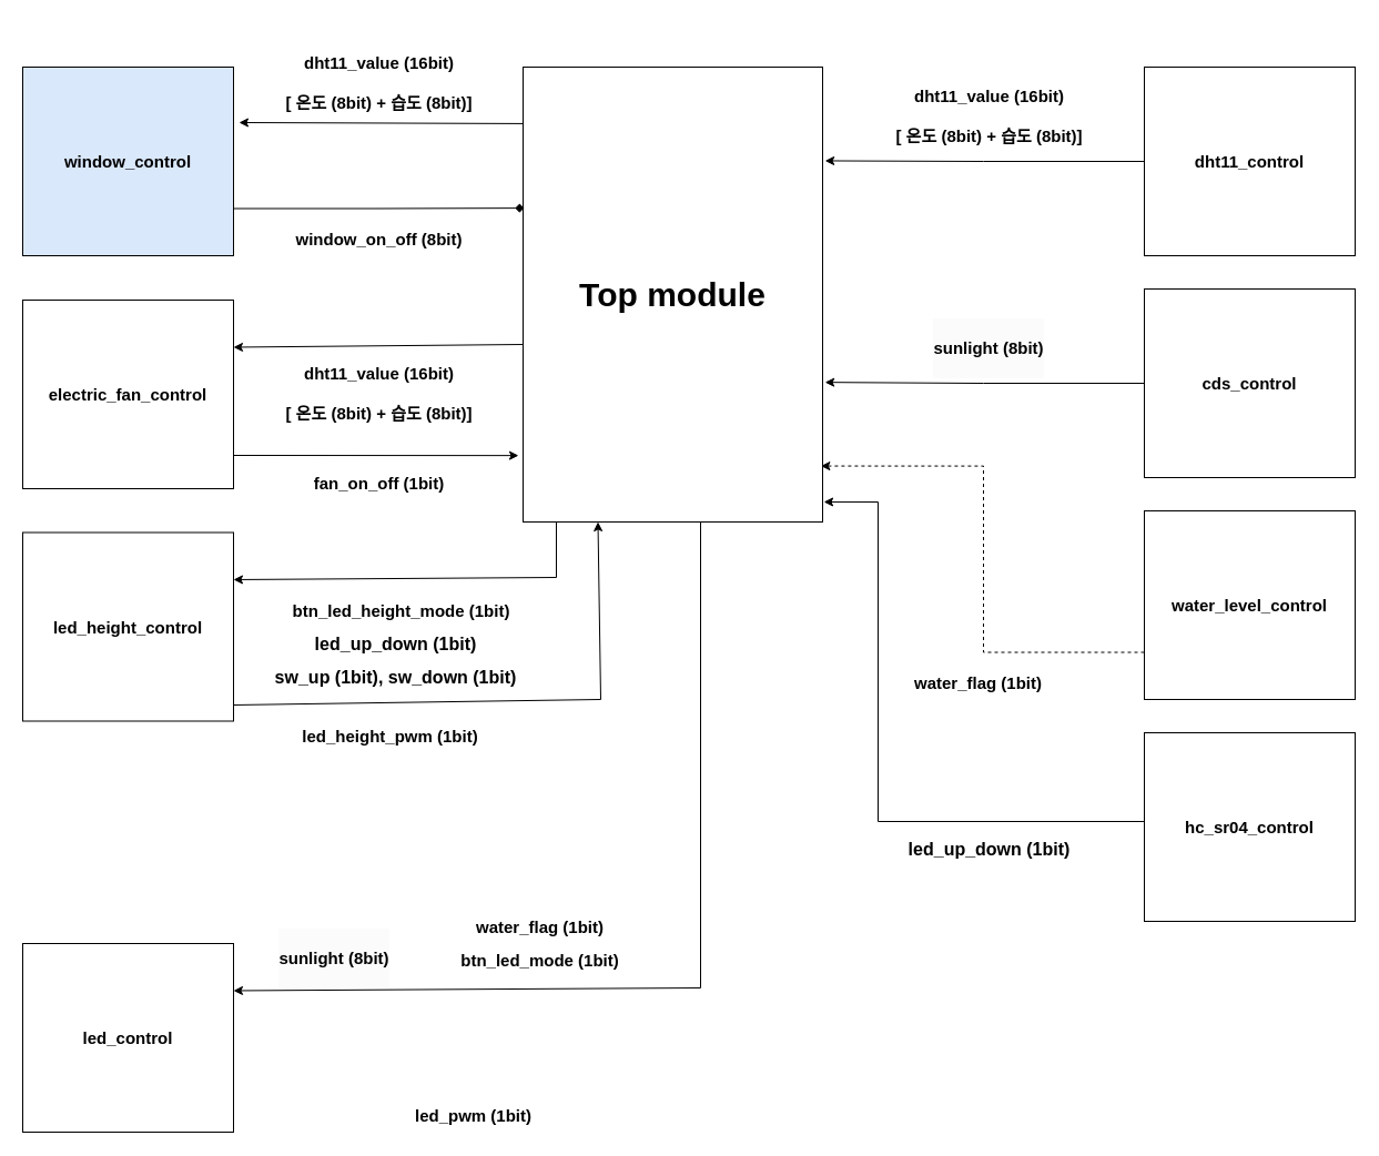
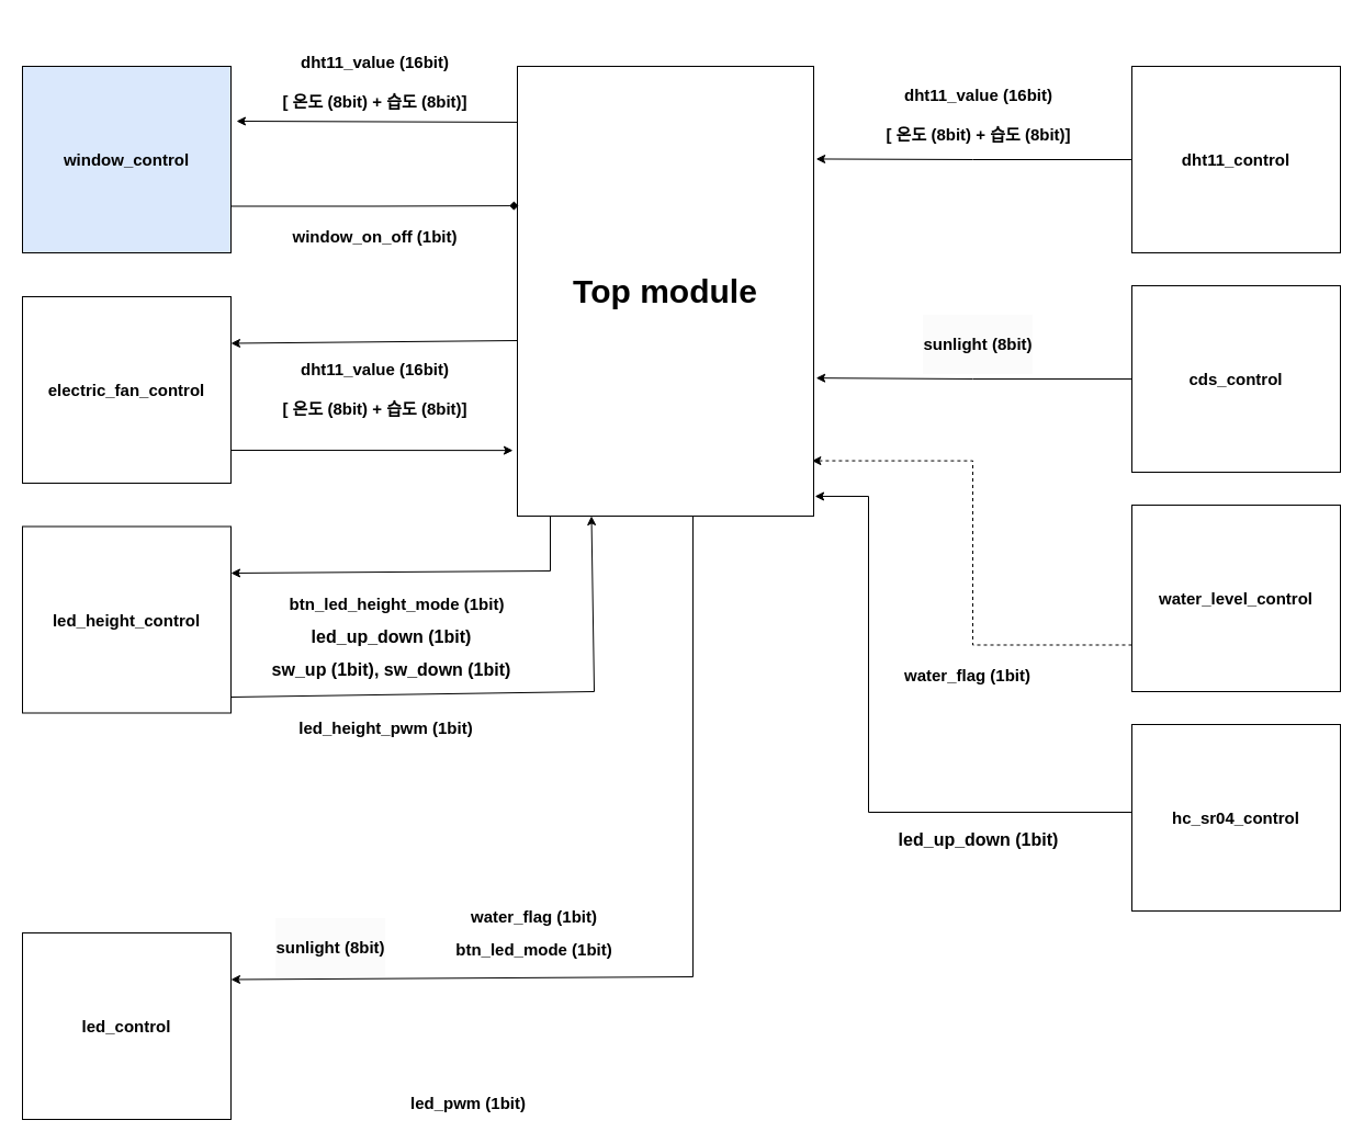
  <mxCell id="0" />
  <mxCell id="1" parent="0" />
  <mxCell id="2" value="&lt;font style=&quot;font-size: 30px;&quot;&gt;&lt;b&gt;Top module&lt;/b&gt;&lt;/font&gt;" style="rounded=0;whiteSpace=wrap;html=1;" parent="1" vertex="1"><mxGeometry x="471" y="60" width="270" height="410" as="geometry" /></mxCell>
  <mxCell id="3" value="&lt;font style=&quot;font-size: 15px;&quot;&gt;&lt;b&gt;dht11_control&lt;/b&gt;&lt;/font&gt;" style="rounded=0;whiteSpace=wrap;html=1;" parent="1" vertex="1"><mxGeometry x="1031" y="60" width="190" height="170" as="geometry" /></mxCell>
  <mxCell id="4" value="&lt;div&gt;&lt;font style=&quot;font-size: 15px;&quot;&gt;&lt;b&gt;&lt;br&gt;&lt;/b&gt;&lt;/font&gt;&lt;/div&gt;&lt;font style=&quot;font-size: 15px;&quot;&gt;&lt;b&gt;&lt;div&gt;&lt;font style=&quot;font-size: 15px;&quot;&gt;&lt;b&gt;dht11_value (16bit)&lt;/b&gt;&lt;/font&gt;&lt;/div&gt;&lt;div&gt;&lt;font style=&quot;font-size: 15px;&quot;&gt;&lt;b&gt;&lt;br&gt;&lt;/b&gt;&lt;/font&gt;&lt;/div&gt;&lt;div&gt;&lt;font style=&quot;font-size: 15px;&quot;&gt;&lt;b&gt;[ 온도 (8bit) + 습도 (8bit)]&lt;/b&gt;&lt;/font&gt;&lt;/div&gt;&lt;/b&gt;&lt;/font&gt;" style="text;html=1;align=center;verticalAlign=middle;resizable=0;points=[];autosize=1;strokeColor=none;fillColor=none;" parent="1" vertex="1"><mxGeometry x="791" y="50" width="200" height="90" as="geometry" /></mxCell>
  <mxCell id="5" style="edgeStyle=orthogonalEdgeStyle;rounded=0;orthogonalLoop=1;jettySize=auto;html=1;entryX=1.008;entryY=0.206;entryDx=0;entryDy=0;entryPerimeter=0;" parent="1" source="3" target="2" edge="1"><mxGeometry relative="1" as="geometry" /></mxCell>
  <mxCell id="6" value="&lt;span style=&quot;font-size: 15px;&quot;&gt;&lt;b&gt;cds_control&lt;/b&gt;&lt;/span&gt;" style="rounded=0;whiteSpace=wrap;html=1;" parent="1" vertex="1"><mxGeometry x="1031" y="260" width="190" height="170" as="geometry" /></mxCell>
  <mxCell id="7" style="edgeStyle=orthogonalEdgeStyle;rounded=0;orthogonalLoop=1;jettySize=auto;html=1;entryX=1.008;entryY=0.693;entryDx=0;entryDy=0;entryPerimeter=0;" parent="1" source="6" target="2" edge="1"><mxGeometry relative="1" as="geometry" /></mxCell>
  <mxCell id="8" value="&lt;div style=&quot;forced-color-adjust: none; color: rgb(0, 0, 0); font-family: Helvetica; font-size: 15px; font-style: normal; font-variant-ligatures: normal; font-variant-caps: normal; font-weight: 700; letter-spacing: normal; orphans: 2; text-indent: 0px; text-transform: none; widows: 2; word-spacing: 0px; -webkit-text-stroke-width: 0px; white-space: nowrap; background-color: rgb(251, 251, 251); text-decoration-thickness: initial; text-decoration-style: initial; text-decoration-color: initial;&quot;&gt;&lt;font style=&quot;forced-color-adjust: none; font-size: 15px;&quot;&gt;&lt;b style=&quot;forced-color-adjust: none;&quot;&gt;&lt;br class=&quot;Apple-interchange-newline&quot;&gt;sunlight (8bit)&lt;/b&gt;&lt;/font&gt;&lt;/div&gt;&lt;div style=&quot;forced-color-adjust: none; color: rgb(0, 0, 0); font-family: Helvetica; font-size: 15px; font-style: normal; font-variant-ligatures: normal; font-variant-caps: normal; font-weight: 700; letter-spacing: normal; orphans: 2; text-indent: 0px; text-transform: none; widows: 2; word-spacing: 0px; -webkit-text-stroke-width: 0px; white-space: nowrap; background-color: rgb(251, 251, 251); text-decoration-thickness: initial; text-decoration-style: initial; text-decoration-color: initial;&quot;&gt;&lt;br&gt;&lt;/div&gt;" style="text;whiteSpace=wrap;html=1;align=center;" parent="1" vertex="1"><mxGeometry x="786" y="280" width="210" height="100" as="geometry" /></mxCell>
  <mxCell id="9" value="&lt;span style=&quot;font-size: 15px;&quot;&gt;&lt;b&gt;water_level_control&lt;/b&gt;&lt;/span&gt;" style="rounded=0;whiteSpace=wrap;html=1;" parent="1" vertex="1"><mxGeometry x="1031" y="460" width="190" height="170" as="geometry" /></mxCell>
  <mxCell id="10" style="edgeStyle=orthogonalEdgeStyle;rounded=0;orthogonalLoop=1;jettySize=auto;html=1;exitX=0;exitY=0.75;exitDx=0;exitDy=0;entryX=0.994;entryY=0.877;entryDx=0;entryDy=0;entryPerimeter=0;dashed=1;" parent="1" source="9" target="2" edge="1"><mxGeometry relative="1" as="geometry" /></mxCell>
  <mxCell id="11" value="&lt;b&gt;&lt;font style=&quot;font-size: 15px;&quot;&gt;water_flag (1bit)&lt;/font&gt;&lt;/b&gt;" style="text;html=1;align=center;verticalAlign=middle;resizable=0;points=[];autosize=1;strokeColor=none;fillColor=none;" parent="1" vertex="1"><mxGeometry x="811" y="600" width="140" height="30" as="geometry" /></mxCell>
  <mxCell id="12" value="&lt;span style=&quot;font-size: 15px;&quot;&gt;&lt;b&gt;hc_sr04_control&lt;/b&gt;&lt;/span&gt;" style="rounded=0;whiteSpace=wrap;html=1;" parent="1" vertex="1"><mxGeometry x="1031" y="660" width="190" height="170" as="geometry" /></mxCell>
  <mxCell id="13" value="" style="endArrow=classic;html=1;rounded=0;entryX=1.004;entryY=0.956;entryDx=0;entryDy=0;entryPerimeter=0;" parent="1" target="2" edge="1"><mxGeometry width="50" height="50" relative="1" as="geometry"><mxPoint x="1031" y="740" as="sourcePoint" /><mxPoint x="1081" y="690" as="targetPoint" /><Array as="points"><mxPoint x="791" y="740" /><mxPoint x="791" y="452" /></Array></mxGeometry></mxCell>
  <mxCell id="14" value="&lt;b&gt;&lt;font style=&quot;font-size: 16px;&quot;&gt;led_up_down (1bit)&lt;/font&gt;&lt;/b&gt;" style="text;html=1;align=center;verticalAlign=middle;resizable=0;points=[];autosize=1;strokeColor=none;fillColor=none;" parent="1" vertex="1"><mxGeometry x="806" y="750" width="170" height="30" as="geometry" /></mxCell>
  <mxCell id="15" value="&lt;span style=&quot;font-size: 15px;&quot;&gt;&lt;b&gt;window_control&lt;/b&gt;&lt;/span&gt;" style="rounded=0;whiteSpace=wrap;html=1;fillColor=#dae8fc;" parent="1" vertex="1"><mxGeometry x="20" y="60" width="190" height="170" as="geometry" /></mxCell>
  <mxCell id="16" value="" style="endArrow=classic;html=1;rounded=0;entryX=1.021;entryY=0.465;entryDx=0;entryDy=0;entryPerimeter=0;" parent="1" edge="1"><mxGeometry width="50" height="50" relative="1" as="geometry"><mxPoint x="471" y="110.95" as="sourcePoint" /><mxPoint x="214.99" y="110" as="targetPoint" /></mxGeometry></mxCell>
  <mxCell id="17" style="edgeStyle=orthogonalEdgeStyle;rounded=0;orthogonalLoop=1;jettySize=auto;html=1;exitX=1;exitY=0.75;exitDx=0;exitDy=0;entryX=0.004;entryY=0.31;entryDx=0;entryDy=0;entryPerimeter=0;endArrow=diamond;" parent="1" source="15" target="2" edge="1"><mxGeometry relative="1" as="geometry" /></mxCell>
  <mxCell id="18" value="&lt;div&gt;&lt;font style=&quot;font-size: 15px;&quot;&gt;&lt;b&gt;&lt;br&gt;&lt;/b&gt;&lt;/font&gt;&lt;/div&gt;&lt;font style=&quot;font-size: 15px;&quot;&gt;&lt;b&gt;&lt;div&gt;&lt;font style=&quot;font-size: 15px;&quot;&gt;&lt;b&gt;dht11_value (16bit)&lt;/b&gt;&lt;/font&gt;&lt;/div&gt;&lt;div&gt;&lt;font style=&quot;font-size: 15px;&quot;&gt;&lt;b&gt;&lt;br&gt;&lt;/b&gt;&lt;/font&gt;&lt;/div&gt;&lt;div&gt;&lt;font style=&quot;font-size: 15px;&quot;&gt;&lt;b&gt;[ 온도 (8bit) + 습도 (8bit)]&lt;/b&gt;&lt;/font&gt;&lt;/div&gt;&lt;/b&gt;&lt;/font&gt;" style="text;html=1;align=center;verticalAlign=middle;resizable=0;points=[];autosize=1;strokeColor=none;fillColor=none;" parent="1" vertex="1"><mxGeometry x="241" y="20" width="200" height="90" as="geometry" /></mxCell>
- <mxCell id="19" value="&lt;font style=&quot;font-size: 15px;&quot;&gt;&lt;b&gt;window_on_off (8bit)&lt;/b&gt;&lt;/font&gt;" style="text;html=1;align=center;verticalAlign=middle;resizable=0;points=[];autosize=1;strokeColor=none;fillColor=none;" parent="1" vertex="1"><mxGeometry x="256" y="200" width="170" height="30" as="geometry" /></mxCell>
+ <mxCell id="19" value="&lt;font style=&quot;font-size: 15px;&quot;&gt;&lt;b&gt;window_on_off (1bit)&lt;/b&gt;&lt;/font&gt;" style="text;html=1;align=center;verticalAlign=middle;resizable=0;points=[];autosize=1;strokeColor=none;fillColor=none;" parent="1" vertex="1"><mxGeometry x="256" y="200" width="170" height="30" as="geometry" /></mxCell>
  <mxCell id="20" value="&lt;span style=&quot;font-size: 15px;&quot;&gt;&lt;b&gt;electric_fan_control&lt;/b&gt;&lt;/span&gt;" style="rounded=0;whiteSpace=wrap;html=1;" parent="1" vertex="1"><mxGeometry x="20" y="270" width="190" height="170" as="geometry" /></mxCell>
  <mxCell id="21" value="" style="endArrow=classic;html=1;rounded=0;entryX=1;entryY=0.25;entryDx=0;entryDy=0;" parent="1" target="20" edge="1"><mxGeometry width="50" height="50" relative="1" as="geometry"><mxPoint x="471" y="310" as="sourcePoint" /><mxPoint x="521" y="260" as="targetPoint" /></mxGeometry></mxCell>
  <mxCell id="22" value="&lt;div&gt;&lt;font style=&quot;font-size: 15px;&quot;&gt;&lt;b&gt;&lt;br&gt;&lt;/b&gt;&lt;/font&gt;&lt;/div&gt;&lt;font style=&quot;font-size: 15px;&quot;&gt;&lt;b&gt;&lt;div&gt;&lt;font style=&quot;font-size: 15px;&quot;&gt;&lt;b&gt;dht11_value (16bit)&lt;/b&gt;&lt;/font&gt;&lt;/div&gt;&lt;div&gt;&lt;font style=&quot;font-size: 15px;&quot;&gt;&lt;b&gt;&lt;br&gt;&lt;/b&gt;&lt;/font&gt;&lt;/div&gt;&lt;div&gt;&lt;font style=&quot;font-size: 15px;&quot;&gt;&lt;b&gt;[ 온도 (8bit) + 습도 (8bit)]&lt;/b&gt;&lt;/font&gt;&lt;/div&gt;&lt;/b&gt;&lt;/font&gt;" style="text;html=1;align=center;verticalAlign=middle;resizable=0;points=[];autosize=1;strokeColor=none;fillColor=none;" parent="1" vertex="1"><mxGeometry x="241" y="300" width="200" height="90" as="geometry" /></mxCell>
  <mxCell id="23" value="" style="endArrow=classic;html=1;rounded=0;entryX=-0.015;entryY=0.854;entryDx=0;entryDy=0;entryPerimeter=0;" parent="1" target="2" edge="1"><mxGeometry width="50" height="50" relative="1" as="geometry"><mxPoint x="210" y="410" as="sourcePoint" /><mxPoint x="260" y="360" as="targetPoint" /></mxGeometry></mxCell>
- <mxCell id="24" value="&lt;b&gt;&lt;font style=&quot;font-size: 15px;&quot;&gt;fan_on_off (1bit)&lt;/font&gt;&lt;/b&gt;" style="text;html=1;align=center;verticalAlign=middle;resizable=0;points=[];autosize=1;strokeColor=none;fillColor=none;" parent="1" vertex="1"><mxGeometry x="271" y="420" width="140" height="30" as="geometry" /></mxCell>
  <mxCell id="25" value="&lt;span style=&quot;font-size: 15px;&quot;&gt;&lt;b&gt;led_height_control&lt;/b&gt;&lt;/span&gt;" style="rounded=0;whiteSpace=wrap;html=1;" parent="1" vertex="1"><mxGeometry x="20" y="479.5" width="190" height="170" as="geometry" /></mxCell>
  <mxCell id="26" value="" style="endArrow=classic;html=1;rounded=0;entryX=1;entryY=0.25;entryDx=0;entryDy=0;" parent="1" target="25" edge="1"><mxGeometry width="50" height="50" relative="1" as="geometry"><mxPoint x="501" y="470" as="sourcePoint" /><mxPoint x="551" y="420" as="targetPoint" /><Array as="points"><mxPoint x="501" y="520" /></Array></mxGeometry></mxCell>
  <mxCell id="27" value="&lt;font style=&quot;font-size: 15px;&quot;&gt;&lt;b&gt;btn_led_height_mode (1bit)&lt;/b&gt;&lt;/font&gt;" style="text;html=1;align=center;verticalAlign=middle;resizable=0;points=[];autosize=1;strokeColor=none;fillColor=none;" parent="1" vertex="1"><mxGeometry x="251" y="535" width="220" height="30" as="geometry" /></mxCell>
  <mxCell id="28" value="&lt;b&gt;&lt;font style=&quot;font-size: 16px;&quot;&gt;led_up_down (1bit)&lt;/font&gt;&lt;/b&gt;" style="text;html=1;align=center;verticalAlign=middle;resizable=0;points=[];autosize=1;strokeColor=none;fillColor=none;" parent="1" vertex="1"><mxGeometry x="271" y="565" width="170" height="30" as="geometry" /></mxCell>
  <mxCell id="29" value="&lt;span style=&quot;font-size: 16px;&quot;&gt;&lt;b&gt;sw_up (1bit), sw_down (1bit)&lt;/b&gt;&lt;/span&gt;" style="text;html=1;align=center;verticalAlign=middle;resizable=0;points=[];autosize=1;strokeColor=none;fillColor=none;" parent="1" vertex="1"><mxGeometry x="236" y="595" width="240" height="30" as="geometry" /></mxCell>
  <mxCell id="30" value="" style="endArrow=classic;html=1;rounded=0;entryX=0.25;entryY=1;entryDx=0;entryDy=0;" parent="1" target="2" edge="1"><mxGeometry width="50" height="50" relative="1" as="geometry"><mxPoint x="210" y="635" as="sourcePoint" /><mxPoint x="260" y="585" as="targetPoint" /><Array as="points"><mxPoint x="541" y="630" /></Array></mxGeometry></mxCell>
  <mxCell id="31" value="&lt;b&gt;&lt;font style=&quot;font-size: 15px;&quot;&gt;led_height_pwm (1bit)&lt;/font&gt;&lt;/b&gt;" style="text;html=1;align=center;verticalAlign=middle;resizable=0;points=[];autosize=1;strokeColor=none;fillColor=none;" parent="1" vertex="1"><mxGeometry x="261" y="648" width="180" height="30" as="geometry" /></mxCell>
  <mxCell id="32" value="&lt;span style=&quot;font-size: 15px;&quot;&gt;&lt;b&gt;led_control&lt;/b&gt;&lt;/span&gt;" style="rounded=0;whiteSpace=wrap;html=1;" parent="1" vertex="1"><mxGeometry x="20" y="850" width="190" height="170" as="geometry" /></mxCell>
  <mxCell id="33" value="" style="endArrow=classic;html=1;rounded=0;entryX=1;entryY=0.25;entryDx=0;entryDy=0;" parent="1" target="32" edge="1"><mxGeometry width="50" height="50" relative="1" as="geometry"><mxPoint x="631" y="470" as="sourcePoint" /><mxPoint x="681" y="420" as="targetPoint" /><Array as="points"><mxPoint x="631" y="890" /></Array></mxGeometry></mxCell>
  <mxCell id="34" value="&lt;div style=&quot;forced-color-adjust: none; color: rgb(0, 0, 0); font-family: Helvetica; font-size: 15px; font-style: normal; font-variant-ligatures: normal; font-variant-caps: normal; font-weight: 700; letter-spacing: normal; orphans: 2; text-indent: 0px; text-transform: none; widows: 2; word-spacing: 0px; -webkit-text-stroke-width: 0px; white-space: nowrap; background-color: rgb(251, 251, 251); text-decoration-thickness: initial; text-decoration-style: initial; text-decoration-color: initial;&quot;&gt;&lt;font style=&quot;forced-color-adjust: none; font-size: 15px;&quot;&gt;&lt;b style=&quot;forced-color-adjust: none;&quot;&gt;&lt;br class=&quot;Apple-interchange-newline&quot;&gt;sunlight (8bit)&lt;/b&gt;&lt;/font&gt;&lt;/div&gt;&lt;div style=&quot;forced-color-adjust: none; color: rgb(0, 0, 0); font-family: Helvetica; font-size: 15px; font-style: normal; font-variant-ligatures: normal; font-variant-caps: normal; font-weight: 700; letter-spacing: normal; orphans: 2; text-indent: 0px; text-transform: none; widows: 2; word-spacing: 0px; -webkit-text-stroke-width: 0px; white-space: nowrap; background-color: rgb(251, 251, 251); text-decoration-thickness: initial; text-decoration-style: initial; text-decoration-color: initial;&quot;&gt;&lt;br&gt;&lt;/div&gt;" style="text;whiteSpace=wrap;html=1;align=center;" parent="1" vertex="1"><mxGeometry x="241" y="830" width="120" height="60" as="geometry" /></mxCell>
  <mxCell id="35" value="&lt;b&gt;&lt;font style=&quot;font-size: 15px;&quot;&gt;btn_led_mode (1bit)&lt;/font&gt;&lt;/b&gt;" style="text;html=1;align=center;verticalAlign=middle;resizable=0;points=[];autosize=1;strokeColor=none;fillColor=none;" parent="1" vertex="1"><mxGeometry x="401" y="850" width="170" height="30" as="geometry" /></mxCell>
  <mxCell id="36" value="&lt;b&gt;&lt;font style=&quot;font-size: 15px;&quot;&gt;water_flag (1bit)&lt;/font&gt;&lt;/b&gt;" style="text;html=1;align=center;verticalAlign=middle;resizable=0;points=[];autosize=1;strokeColor=none;fillColor=none;" parent="1" vertex="1"><mxGeometry x="416" y="820" width="140" height="30" as="geometry" /></mxCell>
  <mxCell id="37" value="&lt;b&gt;&lt;font style=&quot;font-size: 15px;&quot;&gt;led_pwm (1bit)&lt;/font&gt;&lt;/b&gt;" style="text;html=1;align=center;verticalAlign=middle;resizable=0;points=[];autosize=1;strokeColor=none;fillColor=none;" parent="1" vertex="1"><mxGeometry x="361" y="990" width="130" height="30" as="geometry" /></mxCell>
